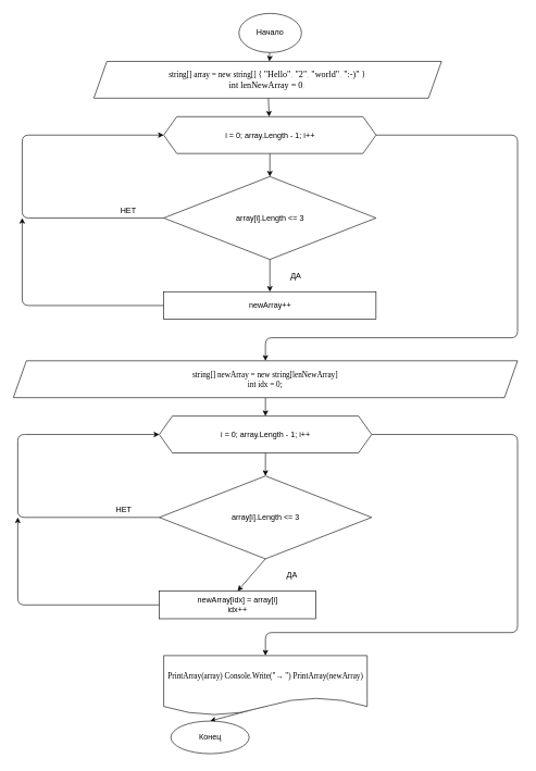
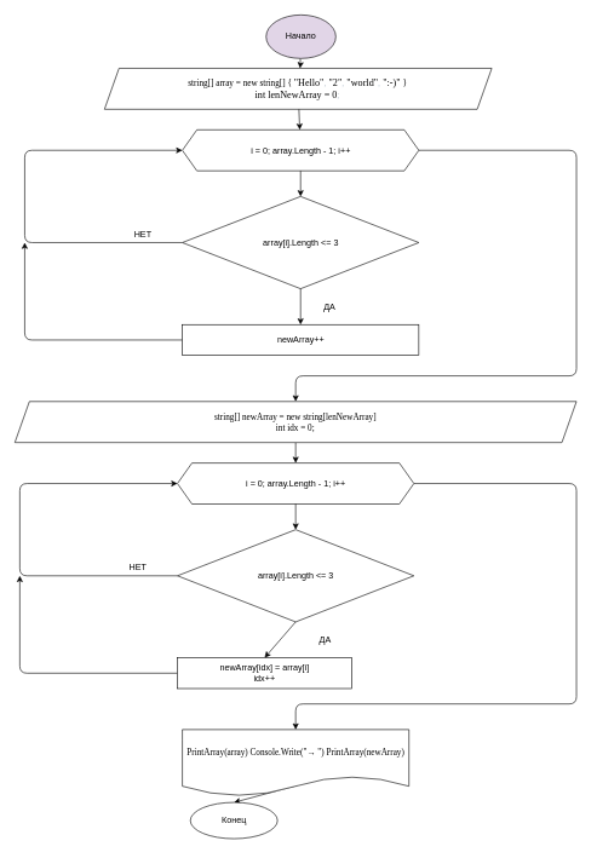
  <mxCell id="0" />
  <mxCell id="1" parent="0" />
  <mxCell id="2" value="" style="group" vertex="1" connectable="0" parent="1"><mxGeometry x="20" y="30" width="780" height="1130" as="geometry" /></mxCell>
  <mxCell id="3" value="string[] array = new string[] {&amp;nbsp;&lt;span class=&quot;pl-s&quot; style=&quot;font-family: , , &amp;#34;sf mono&amp;#34; , &amp;#34;menlo&amp;#34; , &amp;#34;consolas&amp;#34; , &amp;#34;liberation mono&amp;#34; , monospace ; font-size: 13.6px ; box-sizing: border-box&quot;&gt;&lt;span class=&quot;pl-pds&quot; style=&quot;box-sizing: border-box&quot;&gt;&quot;&lt;/span&gt;Hello&lt;span class=&quot;pl-pds&quot; style=&quot;box-sizing: border-box&quot;&gt;&quot;&lt;/span&gt;&lt;/span&gt;&lt;span style=&quot;color: rgb(201 , 209 , 217) ; font-family: , , &amp;#34;sf mono&amp;#34; , &amp;#34;menlo&amp;#34; , &amp;#34;consolas&amp;#34; , &amp;#34;liberation mono&amp;#34; , monospace ; font-size: 13.6px&quot;&gt;, &lt;/span&gt;&lt;span class=&quot;pl-s&quot; style=&quot;font-family: , , &amp;#34;sf mono&amp;#34; , &amp;#34;menlo&amp;#34; , &amp;#34;consolas&amp;#34; , &amp;#34;liberation mono&amp;#34; , monospace ; font-size: 13.6px ; box-sizing: border-box&quot;&gt;&lt;span class=&quot;pl-pds&quot; style=&quot;box-sizing: border-box&quot;&gt;&quot;&lt;/span&gt;2&lt;span class=&quot;pl-pds&quot; style=&quot;box-sizing: border-box&quot;&gt;&quot;&lt;/span&gt;&lt;/span&gt;&lt;span style=&quot;color: rgb(201 , 209 , 217) ; font-family: , , &amp;#34;sf mono&amp;#34; , &amp;#34;menlo&amp;#34; , &amp;#34;consolas&amp;#34; , &amp;#34;liberation mono&amp;#34; , monospace ; font-size: 13.6px&quot;&gt;, &lt;/span&gt;&lt;span class=&quot;pl-s&quot; style=&quot;font-family: , , &amp;#34;sf mono&amp;#34; , &amp;#34;menlo&amp;#34; , &amp;#34;consolas&amp;#34; , &amp;#34;liberation mono&amp;#34; , monospace ; font-size: 13.6px ; box-sizing: border-box&quot;&gt;&lt;span class=&quot;pl-pds&quot; style=&quot;box-sizing: border-box&quot;&gt;&quot;&lt;/span&gt;world&lt;span class=&quot;pl-pds&quot; style=&quot;box-sizing: border-box&quot;&gt;&quot;&lt;/span&gt;&lt;/span&gt;&lt;span style=&quot;color: rgb(201 , 209 , 217) ; font-family: , , &amp;#34;sf mono&amp;#34; , &amp;#34;menlo&amp;#34; , &amp;#34;consolas&amp;#34; , &amp;#34;liberation mono&amp;#34; , monospace ; font-size: 13.6px&quot;&gt;, &lt;/span&gt;&lt;span class=&quot;pl-s&quot; style=&quot;font-family: , , &amp;#34;sf mono&amp;#34; , &amp;#34;menlo&amp;#34; , &amp;#34;consolas&amp;#34; , &amp;#34;liberation mono&amp;#34; , monospace ; font-size: 13.6px ; box-sizing: border-box&quot;&gt;&lt;span class=&quot;pl-pds&quot; style=&quot;box-sizing: border-box&quot;&gt;&quot;&lt;/span&gt;:-)&lt;span class=&quot;pl-pds&quot; style=&quot;box-sizing: border-box&quot;&gt;&quot;&amp;nbsp;&lt;/span&gt;&lt;/span&gt;&lt;span&gt;}&lt;br&gt;&lt;/span&gt;&lt;span class=&quot;pl-k&quot; style=&quot;font-family: , , &amp;#34;sf mono&amp;#34; , &amp;#34;menlo&amp;#34; , &amp;#34;consolas&amp;#34; , &amp;#34;liberation mono&amp;#34; , monospace ; font-size: 13.6px ; box-sizing: border-box&quot;&gt;int&lt;/span&gt;&lt;span style=&quot;color: rgb(201 , 209 , 217) ; font-family: , , &amp;#34;sf mono&amp;#34; , &amp;#34;menlo&amp;#34; , &amp;#34;consolas&amp;#34; , &amp;#34;liberation mono&amp;#34; , monospace ; font-size: 13.6px&quot;&gt; &lt;/span&gt;&lt;span class=&quot;pl-en&quot; style=&quot;font-family: , , &amp;#34;sf mono&amp;#34; , &amp;#34;menlo&amp;#34; , &amp;#34;consolas&amp;#34; , &amp;#34;liberation mono&amp;#34; , monospace ; font-size: 13.6px ; box-sizing: border-box&quot;&gt;lenNewArray&lt;/span&gt;&lt;span style=&quot;color: rgb(201 , 209 , 217) ; font-family: , , &amp;#34;sf mono&amp;#34; , &amp;#34;menlo&amp;#34; , &amp;#34;consolas&amp;#34; , &amp;#34;liberation mono&amp;#34; , monospace ; font-size: 13.6px&quot;&gt; &lt;/span&gt;&lt;span class=&quot;pl-k&quot; style=&quot;font-family: , , &amp;#34;sf mono&amp;#34; , &amp;#34;menlo&amp;#34; , &amp;#34;consolas&amp;#34; , &amp;#34;liberation mono&amp;#34; , monospace ; font-size: 13.6px ; box-sizing: border-box&quot;&gt;=&lt;/span&gt;&lt;span style=&quot;color: rgb(201 , 209 , 217) ; font-family: , , &amp;#34;sf mono&amp;#34; , &amp;#34;menlo&amp;#34; , &amp;#34;consolas&amp;#34; , &amp;#34;liberation mono&amp;#34; , monospace ; font-size: 13.6px&quot;&gt; &lt;/span&gt;&lt;span class=&quot;pl-c1&quot; style=&quot;font-family: , , &amp;#34;sf mono&amp;#34; , &amp;#34;menlo&amp;#34; , &amp;#34;consolas&amp;#34; , &amp;#34;liberation mono&amp;#34; , monospace ; font-size: 13.6px ; box-sizing: border-box&quot;&gt;0&lt;/span&gt;&lt;span style=&quot;color: rgb(201 , 209 , 217) ; font-family: , , &amp;#34;sf mono&amp;#34; , &amp;#34;menlo&amp;#34; , &amp;#34;consolas&amp;#34; , &amp;#34;liberation mono&amp;#34; , monospace ; font-size: 13.6px&quot;&gt;;&lt;/span&gt;&lt;span&gt;&lt;br&gt;&lt;/span&gt;" style="shape=parallelogram;perimeter=parallelogramPerimeter;whiteSpace=wrap;html=1;fixedSize=1;fontFamily=Lucida Console;" vertex="1" parent="2"><mxGeometry x="123.39" y="63.56" width="533.22" height="56.44" as="geometry" /></mxCell>
  <mxCell id="4" value="" style="edgeStyle=none;html=1;exitX=0.491;exitY=1;exitDx=0;exitDy=0;exitPerimeter=0;" edge="1" parent="2" source="30" target="3"><mxGeometry relative="1" as="geometry"><mxPoint x="390" y="50" as="sourcePoint" /><Array as="points"><mxPoint x="393" y="60" /></Array></mxGeometry></mxCell>
  <mxCell id="5" value="" style="edgeStyle=none;html=1;exitX=0.506;exitY=0.838;exitDx=0;exitDy=0;exitPerimeter=0;entryX=0.5;entryY=0;entryDx=0;entryDy=0;" edge="1" parent="2" source="6" target="31"><mxGeometry relative="1" as="geometry"><mxPoint x="390" y="1080" as="targetPoint" /></mxGeometry></mxCell>
  <mxCell id="6" value="PrintArray(array) Console.Write(&quot;→ &quot;) PrintArray(newArray)" style="shape=document;whiteSpace=wrap;html=1;boundedLbl=1;fontFamily=Lucida Console;" vertex="1" parent="2"><mxGeometry x="230.609" y="974.625" width="312.0" height="91.812" as="geometry" /></mxCell>
  <mxCell id="7" value="i = 0; array.Length - 1; i++" style="shape=hexagon;perimeter=hexagonPerimeter2;whiteSpace=wrap;html=1;fixedSize=1;" vertex="1" parent="2"><mxGeometry x="230.609" y="148.312" width="325.565" height="56.5" as="geometry" /></mxCell>
  <mxCell id="8" value="" style="edgeStyle=none;html=1;" edge="1" parent="2" source="3" target="7"><mxGeometry relative="1" as="geometry" /></mxCell>
  <mxCell id="9" style="edgeStyle=none;html=1;entryX=0;entryY=0.5;entryDx=0;entryDy=0;" edge="1" parent="2" source="10" target="7"><mxGeometry relative="1" as="geometry"><Array as="points"><mxPoint x="13.565" y="303.688" /><mxPoint x="13.565" y="176.562" /></Array></mxGeometry></mxCell>
  <mxCell id="10" value="array[i].Length &amp;lt;= 3" style="rhombus;whiteSpace=wrap;html=1;" vertex="1" parent="2"><mxGeometry x="230.609" y="240.125" width="325.565" height="127.125" as="geometry" /></mxCell>
  <mxCell id="11" value="" style="edgeStyle=none;html=1;" edge="1" parent="2" source="7" target="10"><mxGeometry relative="1" as="geometry" /></mxCell>
  <mxCell id="12" value="НЕТ" style="text;html=1;strokeColor=none;fillColor=none;align=center;verticalAlign=middle;whiteSpace=wrap;rounded=0;" vertex="1" parent="2"><mxGeometry x="135.652" y="282.5" width="81.391" height="21.188" as="geometry" /></mxCell>
  <mxCell id="13" style="edgeStyle=none;html=1;" edge="1" parent="2" source="14"><mxGeometry relative="1" as="geometry"><mxPoint x="13.565" y="303.688" as="targetPoint" /><Array as="points"><mxPoint x="13.565" y="437.875" /></Array></mxGeometry></mxCell>
  <mxCell id="14" value="newArray++" style="whiteSpace=wrap;html=1;" vertex="1" parent="2"><mxGeometry x="230.609" y="416.688" width="325.565" height="42.375" as="geometry" /></mxCell>
  <mxCell id="15" value="" style="edgeStyle=none;html=1;" edge="1" parent="2" source="10" target="14"><mxGeometry relative="1" as="geometry" /></mxCell>
  <mxCell id="16" value="ДА" style="text;html=1;strokeColor=none;fillColor=none;align=center;verticalAlign=middle;whiteSpace=wrap;rounded=0;" vertex="1" parent="2"><mxGeometry x="393.391" y="381.375" width="81.391" height="21.188" as="geometry" /></mxCell>
  <mxCell id="17" style="edgeStyle=none;html=1;entryX=0.5;entryY=0;entryDx=0;entryDy=0;" edge="1" parent="2" source="18" target="6"><mxGeometry relative="1" as="geometry"><Array as="points"><mxPoint x="773.217" y="635.625" /><mxPoint x="773.217" y="939.313" /><mxPoint x="386.609" y="939.313" /></Array></mxGeometry></mxCell>
  <mxCell id="18" value="i = 0; array.Length - 1; i++" style="shape=hexagon;perimeter=hexagonPerimeter2;whiteSpace=wrap;html=1;fixedSize=1;" vertex="1" parent="2"><mxGeometry x="223.826" y="607.375" width="325.565" height="56.5" as="geometry" /></mxCell>
  <mxCell id="19" style="edgeStyle=none;html=1;entryX=0;entryY=0.5;entryDx=0;entryDy=0;" edge="1" parent="2" source="20" target="18"><mxGeometry relative="1" as="geometry"><Array as="points"><mxPoint x="6.783" y="762.75" /><mxPoint x="6.783" y="635.625" /></Array></mxGeometry></mxCell>
  <mxCell id="20" value="array[i].Length &amp;lt;= 3" style="rhombus;whiteSpace=wrap;html=1;" vertex="1" parent="2"><mxGeometry x="223.826" y="699.188" width="325.565" height="127.125" as="geometry" /></mxCell>
  <mxCell id="21" value="" style="edgeStyle=none;html=1;" edge="1" parent="2" source="18" target="20"><mxGeometry relative="1" as="geometry" /></mxCell>
  <mxCell id="22" value="НЕТ" style="text;html=1;strokeColor=none;fillColor=none;align=center;verticalAlign=middle;whiteSpace=wrap;rounded=0;" vertex="1" parent="2"><mxGeometry x="128.87" y="741.562" width="81.391" height="21.188" as="geometry" /></mxCell>
  <mxCell id="23" style="edgeStyle=none;html=1;" edge="1" parent="2" source="24"><mxGeometry relative="1" as="geometry"><mxPoint x="6.783" y="762.75" as="targetPoint" /><Array as="points"><mxPoint x="6.783" y="896.938" /></Array></mxGeometry></mxCell>
  <mxCell id="24" value="newArray[idx] = array[i]&lt;br&gt;idx++" style="whiteSpace=wrap;html=1;" vertex="1" parent="2"><mxGeometry x="223.826" y="875.75" width="240" height="42.375" as="geometry" /></mxCell>
  <mxCell id="25" value="ДА" style="text;html=1;strokeColor=none;fillColor=none;align=center;verticalAlign=middle;whiteSpace=wrap;rounded=0;" vertex="1" parent="2"><mxGeometry x="386.609" y="840.438" width="81.391" height="21.188" as="geometry" /></mxCell>
  <mxCell id="26" value="" style="edgeStyle=none;html=1;entryX=0.5;entryY=0;entryDx=0;entryDy=0;exitX=0.5;exitY=1;exitDx=0;exitDy=0;" edge="1" parent="2" source="20" target="24"><mxGeometry relative="1" as="geometry"><mxPoint x="305.217" y="847.5" as="sourcePoint" /><mxPoint x="291.652" y="854.563" as="targetPoint" /></mxGeometry></mxCell>
  <mxCell id="27" value="" style="edgeStyle=none;html=1;" edge="1" parent="2" source="28" target="18"><mxGeometry relative="1" as="geometry" /></mxCell>
  <mxCell id="28" value="&lt;span&gt;string[] newArray = new string[lenNewArray]&lt;br&gt;int idx = 0;&lt;br&gt;&lt;/span&gt;" style="shape=parallelogram;perimeter=parallelogramPerimeter;whiteSpace=wrap;html=1;fixedSize=1;fontFamily=Lucida Console;" vertex="1" parent="2"><mxGeometry y="522.625" width="773.217" height="56.5" as="geometry" /></mxCell>
  <mxCell id="29" style="edgeStyle=none;html=1;entryX=0.5;entryY=0;entryDx=0;entryDy=0;" edge="1" parent="2" source="7" target="28"><mxGeometry relative="1" as="geometry"><mxPoint x="176.348" y="501.438" as="targetPoint" /><Array as="points"><mxPoint x="773.217" y="176.562" /><mxPoint x="773.217" y="487.313" /><mxPoint x="386.609" y="487.313" /></Array></mxGeometry></mxCell>
- <mxCell id="30" value="Начало" style="ellipse;whiteSpace=wrap;html=1;" vertex="1" parent="2"><mxGeometry x="345.91" y="-10" width="96" height="60" as="geometry" /></mxCell>
+ <mxCell id="30" value="Начало" style="ellipse;whiteSpace=wrap;html=1;fillColor=#e1d5e7;" vertex="1" parent="2"><mxGeometry x="345.91" y="-10" width="96" height="60" as="geometry" /></mxCell>
  <mxCell id="31" value="Конец" style="ellipse;whiteSpace=wrap;html=1;" vertex="1" parent="2"><mxGeometry x="241.61" y="1075" width="120" height="50" as="geometry" /></mxCell>
